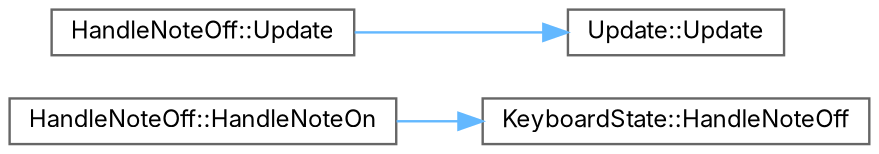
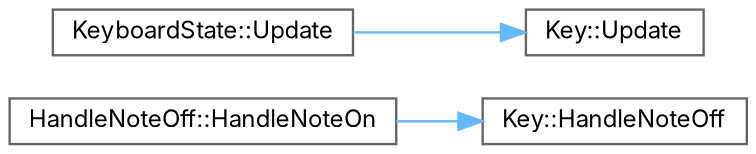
  digraph {
    fontname=Inter
    rankdir=RL
    node [color=grey40 fillcolor=white fontname=Inter fontsize=10 shape=box style=filled]
    edge [color=steelblue1 dir=back fontname=Inter fontsize=10 labelfontname=Helvetica labelfontsize=10 style=solid]
-   n1 [height=0.2 label="KeyboardState::HandleNoteOff" width=0.4]
+   n1 [height=0.2 label="Key::HandleNoteOff" width=0.4]
    n2 [height=0.2 label="HandleNoteOff::HandleNoteOn" width=0.4]
-   n3 [height=0.2 label="Update::Update" width=0.4]
-   n4 [height=0.2 label="HandleNoteOff::Update" width=0.4]
+   n3 [height=0.2 label="Key::Update" width=0.4]
+   n4 [height=0.2 label="KeyboardState::Update" width=0.4]
    n1 -> n2
    n3 -> n4
  }
